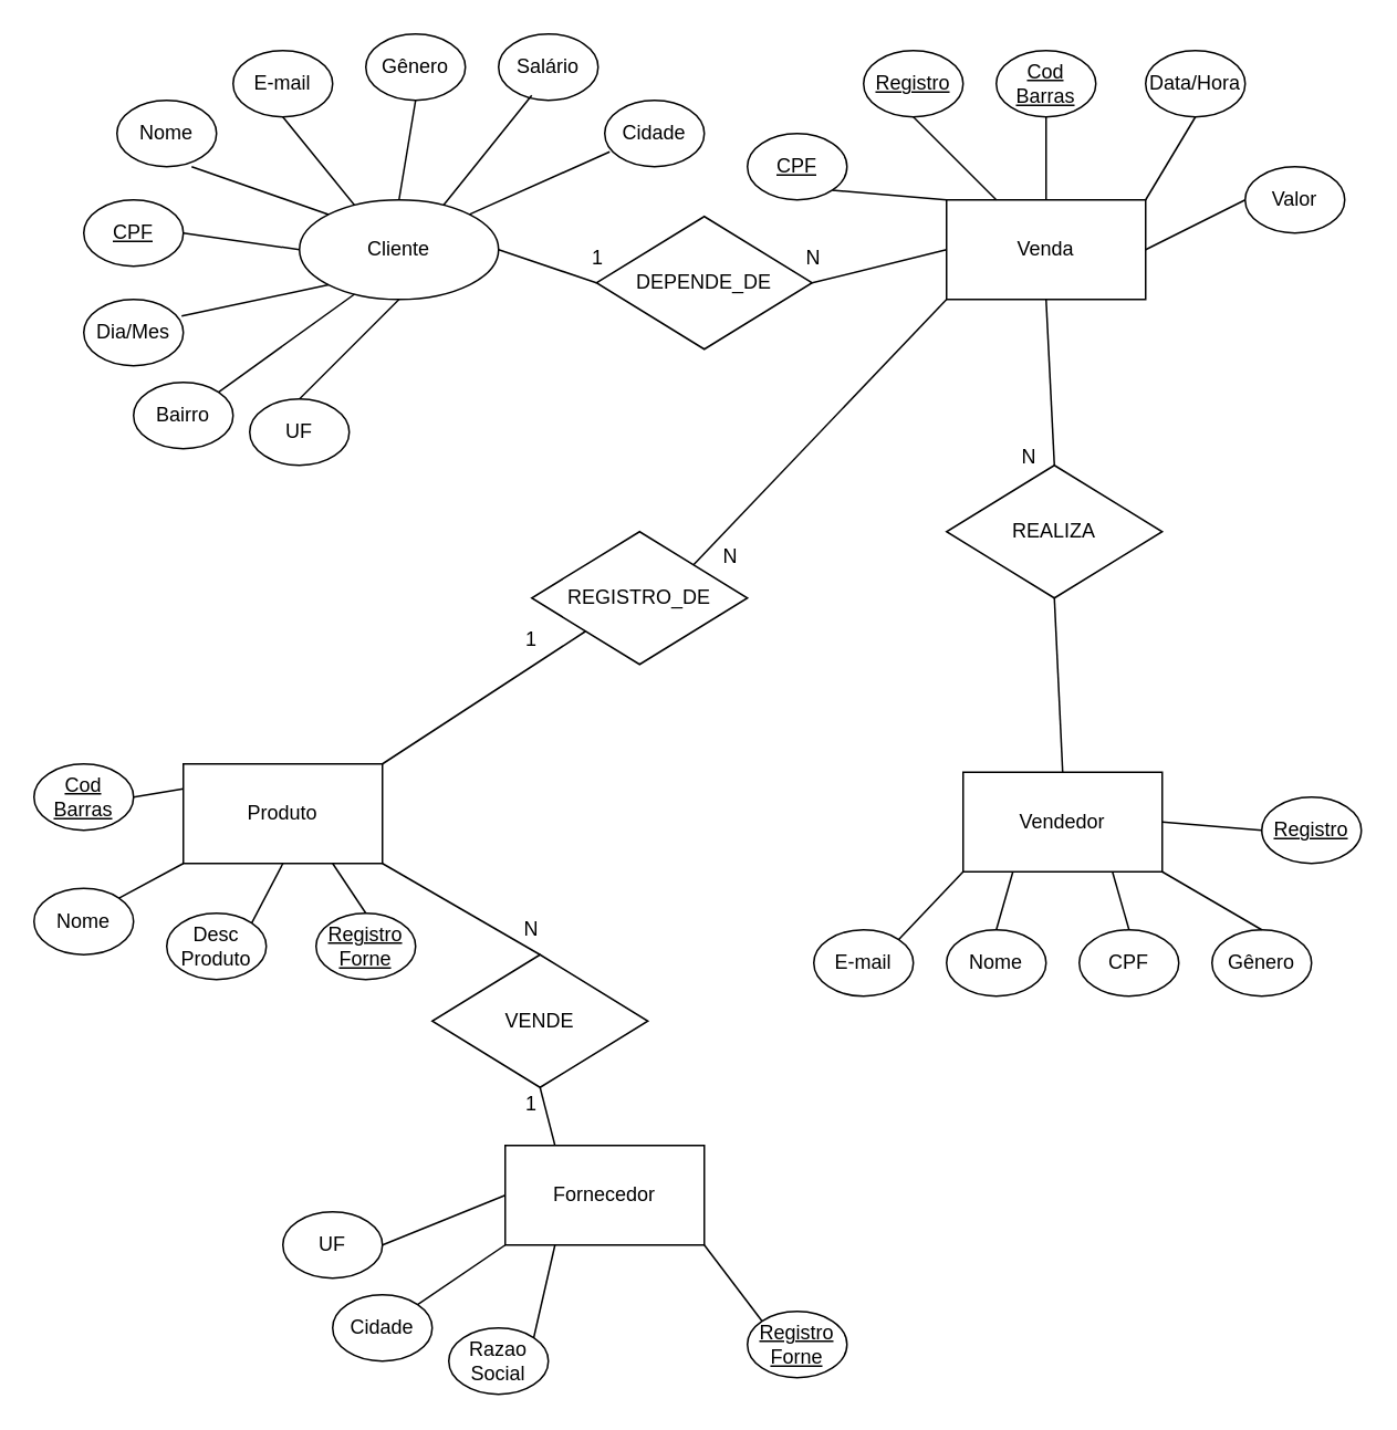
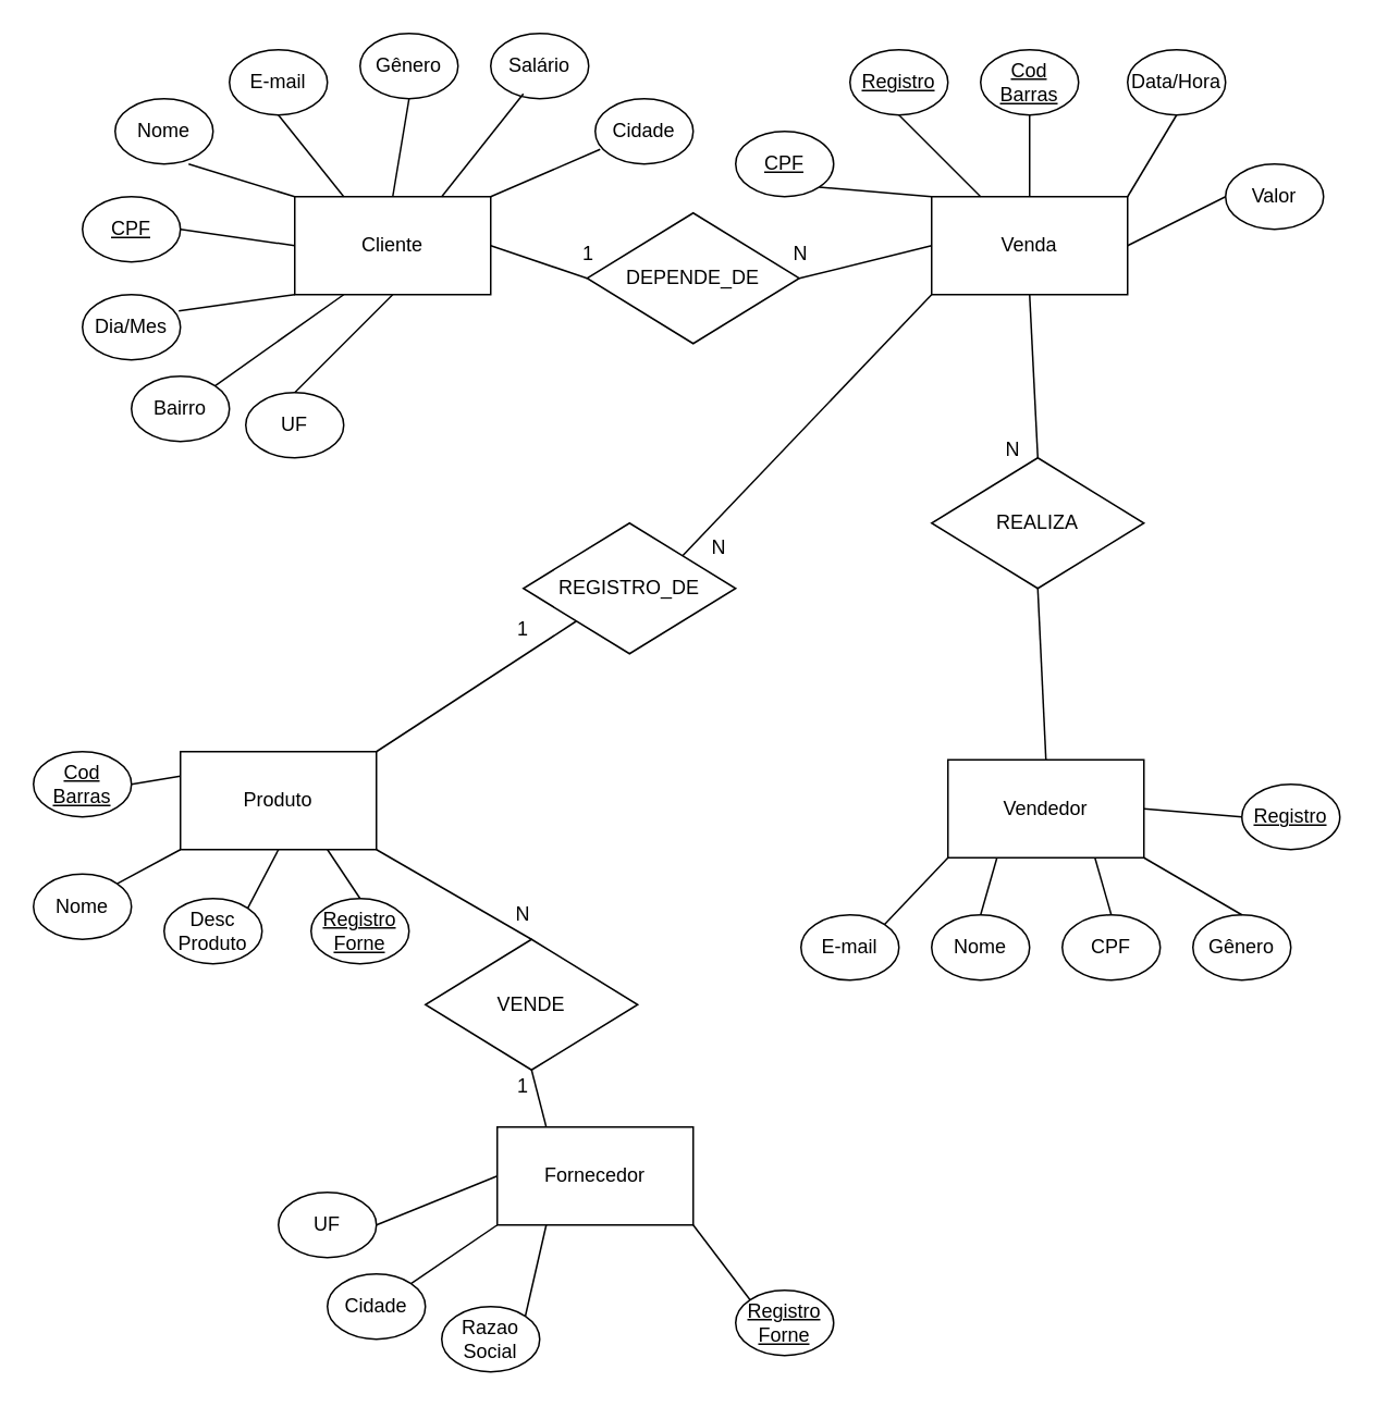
  <mxCell id="0" />
  <mxCell id="1" parent="0" />
- <mxCell id="2" value="Cliente" style="ellipse;whiteSpace=wrap;html=1;" parent="1" vertex="1"><mxGeometry x="180" y="120" width="120" height="60" as="geometry" /></mxCell>
+ <mxCell id="2" value="Cliente" style="rounded=0;whiteSpace=wrap;html=1;" parent="1" vertex="1"><mxGeometry x="180" y="120" width="120" height="60" as="geometry" /></mxCell>
  <mxCell id="3" value="CPF" style="ellipse;whiteSpace=wrap;html=1;fontStyle=4" parent="1" vertex="1"><mxGeometry x="50" y="120" width="60" height="40" as="geometry" /></mxCell>
  <mxCell id="4" value="Nome" style="ellipse;whiteSpace=wrap;html=1;" parent="1" vertex="1"><mxGeometry x="70" y="60" width="60" height="40" as="geometry" /></mxCell>
  <mxCell id="5" value="E-mail" style="ellipse;whiteSpace=wrap;html=1;" parent="1" vertex="1"><mxGeometry x="140" y="30" width="60" height="40" as="geometry" /></mxCell>
  <mxCell id="6" value="Gênero" style="ellipse;whiteSpace=wrap;html=1;" parent="1" vertex="1"><mxGeometry x="220" y="20" width="60" height="40" as="geometry" /></mxCell>
  <mxCell id="7" value="Salário" style="ellipse;whiteSpace=wrap;html=1;" parent="1" vertex="1"><mxGeometry x="300" y="20" width="60" height="40" as="geometry" /></mxCell>
  <mxCell id="8" value="Dia/Mes" style="ellipse;whiteSpace=wrap;html=1;direction=west;" parent="1" vertex="1"><mxGeometry x="50" y="180" width="60" height="40" as="geometry" /></mxCell>
  <mxCell id="9" value="" style="endArrow=none;html=1;rounded=0;entryX=1;entryY=0.5;entryDx=0;entryDy=0;exitX=0;exitY=0.5;exitDx=0;exitDy=0;" parent="1" source="2" target="3" edge="1"><mxGeometry width="50" height="50" relative="1" as="geometry"><mxPoint x="330" y="230" as="sourcePoint" /><mxPoint x="160" y="150" as="targetPoint" /></mxGeometry></mxCell>
  <mxCell id="10" value="Bairro" style="ellipse;whiteSpace=wrap;html=1;" parent="1" vertex="1"><mxGeometry x="80" y="230" width="60" height="40" as="geometry" /></mxCell>
  <mxCell id="11" value="Cidade" style="ellipse;whiteSpace=wrap;html=1;" parent="1" vertex="1"><mxGeometry x="364" y="60" width="60" height="40" as="geometry" /></mxCell>
  <mxCell id="12" value="UF" style="ellipse;whiteSpace=wrap;html=1;" parent="1" vertex="1"><mxGeometry x="150" y="240" width="60" height="40" as="geometry" /></mxCell>
  <mxCell id="13" value="" style="endArrow=none;html=1;rounded=0;entryX=0.75;entryY=1;entryDx=0;entryDy=0;exitX=0;exitY=0;exitDx=0;exitDy=0;entryPerimeter=0;" parent="1" source="2" target="4" edge="1"><mxGeometry width="50" height="50" relative="1" as="geometry"><mxPoint x="190" y="130" as="sourcePoint" /><mxPoint x="145" y="107" as="targetPoint" /></mxGeometry></mxCell>
  <mxCell id="14" value="" style="endArrow=none;html=1;rounded=0;entryX=0.5;entryY=1;entryDx=0;entryDy=0;exitX=0.25;exitY=0;exitDx=0;exitDy=0;" parent="1" source="2" target="5" edge="1"><mxGeometry width="50" height="50" relative="1" as="geometry"><mxPoint x="200" y="140" as="sourcePoint" /><mxPoint x="155" y="117" as="targetPoint" /></mxGeometry></mxCell>
  <mxCell id="15" value="" style="endArrow=none;html=1;rounded=0;entryX=0.5;entryY=1;entryDx=0;entryDy=0;exitX=0.5;exitY=0;exitDx=0;exitDy=0;" parent="1" source="2" target="6" edge="1"><mxGeometry width="50" height="50" relative="1" as="geometry"><mxPoint x="210" y="150" as="sourcePoint" /><mxPoint x="165" y="127" as="targetPoint" /></mxGeometry></mxCell>
  <mxCell id="16" value="" style="endArrow=none;html=1;rounded=0;entryX=0.333;entryY=0.925;entryDx=0;entryDy=0;exitX=0.75;exitY=0;exitDx=0;exitDy=0;entryPerimeter=0;" parent="1" source="2" target="7" edge="1"><mxGeometry width="50" height="50" relative="1" as="geometry"><mxPoint x="220" y="160" as="sourcePoint" /><mxPoint x="175" y="137" as="targetPoint" /></mxGeometry></mxCell>
  <mxCell id="17" value="" style="endArrow=none;html=1;rounded=0;entryX=0.05;entryY=0.775;entryDx=0;entryDy=0;exitX=1;exitY=0;exitDx=0;exitDy=0;entryPerimeter=0;" parent="1" source="2" target="11" edge="1"><mxGeometry width="50" height="50" relative="1" as="geometry"><mxPoint x="230" y="170" as="sourcePoint" /><mxPoint x="370" y="80" as="targetPoint" /></mxGeometry></mxCell>
  <mxCell id="18" value="" style="endArrow=none;html=1;rounded=0;entryX=0.5;entryY=1;entryDx=0;entryDy=0;exitX=0.5;exitY=0;exitDx=0;exitDy=0;" parent="1" source="12" target="2" edge="1"><mxGeometry width="50" height="50" relative="1" as="geometry"><mxPoint x="376" y="218" as="sourcePoint" /><mxPoint x="195" y="157" as="targetPoint" /></mxGeometry></mxCell>
  <mxCell id="19" value="" style="endArrow=none;html=1;rounded=0;entryX=0.25;entryY=1;entryDx=0;entryDy=0;exitX=1;exitY=0;exitDx=0;exitDy=0;" parent="1" source="10" target="2" edge="1"><mxGeometry width="50" height="50" relative="1" as="geometry"><mxPoint x="250" y="190" as="sourcePoint" /><mxPoint x="205" y="167" as="targetPoint" /></mxGeometry></mxCell>
  <mxCell id="20" value="" style="endArrow=none;html=1;rounded=0;entryX=0.017;entryY=0.75;entryDx=0;entryDy=0;exitX=0;exitY=1;exitDx=0;exitDy=0;entryPerimeter=0;" parent="1" source="2" target="8" edge="1"><mxGeometry width="50" height="50" relative="1" as="geometry"><mxPoint x="260" y="200" as="sourcePoint" /><mxPoint x="215" y="177" as="targetPoint" /></mxGeometry></mxCell>
  <mxCell id="21" value="Venda" style="rounded=0;whiteSpace=wrap;html=1;" parent="1" vertex="1"><mxGeometry x="570" y="120" width="120" height="60" as="geometry" /></mxCell>
  <mxCell id="22" value="Data/Hora" style="ellipse;whiteSpace=wrap;html=1;" parent="1" vertex="1"><mxGeometry x="690" y="30" width="60" height="40" as="geometry" /></mxCell>
  <mxCell id="23" value="Valor" style="ellipse;whiteSpace=wrap;html=1;" parent="1" vertex="1"><mxGeometry x="750" y="100" width="60" height="40" as="geometry" /></mxCell>
  <mxCell id="24" value="Produto" style="rounded=0;whiteSpace=wrap;html=1;" parent="1" vertex="1"><mxGeometry x="110" y="460" width="120" height="60" as="geometry" /></mxCell>
  <mxCell id="25" value="Cod Barras" style="ellipse;whiteSpace=wrap;html=1;fontStyle=4" parent="1" vertex="1"><mxGeometry x="20" y="460" width="60" height="40" as="geometry" /></mxCell>
  <mxCell id="26" value="Nome" style="ellipse;whiteSpace=wrap;html=1;" parent="1" vertex="1"><mxGeometry x="20" y="535" width="60" height="40" as="geometry" /></mxCell>
  <mxCell id="27" value="Desc Produto" style="ellipse;whiteSpace=wrap;html=1;" parent="1" vertex="1"><mxGeometry x="100" y="550" width="60" height="40" as="geometry" /></mxCell>
  <mxCell id="28" value="Cod Barras" style="ellipse;whiteSpace=wrap;html=1;fontStyle=4" parent="1" vertex="1"><mxGeometry x="600" y="30" width="60" height="40" as="geometry" /></mxCell>
  <mxCell id="29" value="Vendedor" style="rounded=0;whiteSpace=wrap;html=1;" parent="1" vertex="1"><mxGeometry x="580" y="465" width="120" height="60" as="geometry" /></mxCell>
  <mxCell id="30" value="Nome" style="ellipse;whiteSpace=wrap;html=1;" parent="1" vertex="1"><mxGeometry x="570" y="560" width="60" height="40" as="geometry" /></mxCell>
  <mxCell id="31" value="CPF" style="ellipse;whiteSpace=wrap;html=1;" parent="1" vertex="1"><mxGeometry x="650" y="560" width="60" height="40" as="geometry" /></mxCell>
  <mxCell id="32" value="E-mail" style="ellipse;whiteSpace=wrap;html=1;" parent="1" vertex="1"><mxGeometry x="490" y="560" width="60" height="40" as="geometry" /></mxCell>
  <mxCell id="33" value="Gênero" style="ellipse;whiteSpace=wrap;html=1;" parent="1" vertex="1"><mxGeometry x="730" y="560" width="60" height="40" as="geometry" /></mxCell>
  <mxCell id="34" value="" style="endArrow=none;html=1;rounded=0;entryX=0.5;entryY=1;entryDx=0;entryDy=0;exitX=0.5;exitY=0;exitDx=0;exitDy=0;" parent="1" source="21" target="28" edge="1"><mxGeometry width="50" height="50" relative="1" as="geometry"><mxPoint x="580" y="109" as="sourcePoint" /><mxPoint x="647" y="80" as="targetPoint" /></mxGeometry></mxCell>
  <mxCell id="35" value="" style="endArrow=none;html=1;rounded=0;entryX=0.5;entryY=1;entryDx=0;entryDy=0;exitX=1;exitY=0;exitDx=0;exitDy=0;" parent="1" source="21" target="22" edge="1"><mxGeometry width="50" height="50" relative="1" as="geometry"><mxPoint x="640" y="130" as="sourcePoint" /><mxPoint x="640" y="80" as="targetPoint" /></mxGeometry></mxCell>
  <mxCell id="36" value="" style="endArrow=none;html=1;rounded=0;entryX=0;entryY=0.5;entryDx=0;entryDy=0;exitX=1;exitY=0.5;exitDx=0;exitDy=0;" parent="1" source="21" target="23" edge="1"><mxGeometry width="50" height="50" relative="1" as="geometry"><mxPoint x="700" y="130" as="sourcePoint" /><mxPoint x="730" y="80" as="targetPoint" /></mxGeometry></mxCell>
  <mxCell id="37" value="" style="endArrow=none;html=1;rounded=0;entryX=0.5;entryY=1;entryDx=0;entryDy=0;exitX=1;exitY=0;exitDx=0;exitDy=0;" parent="1" source="27" target="24" edge="1"><mxGeometry width="50" height="50" relative="1" as="geometry"><mxPoint x="190" y="585" as="sourcePoint" /><mxPoint x="220" y="535" as="targetPoint" /></mxGeometry></mxCell>
  <mxCell id="38" value="" style="endArrow=none;html=1;rounded=0;entryX=0;entryY=1;entryDx=0;entryDy=0;exitX=1;exitY=0;exitDx=0;exitDy=0;" parent="1" source="26" target="24" edge="1"><mxGeometry width="50" height="50" relative="1" as="geometry"><mxPoint x="161" y="566" as="sourcePoint" /><mxPoint x="180" y="530" as="targetPoint" /></mxGeometry></mxCell>
  <mxCell id="39" value="Registro" style="ellipse;whiteSpace=wrap;html=1;fontStyle=4" parent="1" vertex="1"><mxGeometry x="760" y="480" width="60" height="40" as="geometry" /></mxCell>
  <mxCell id="40" value="" style="endArrow=none;html=1;rounded=0;entryX=0;entryY=0.25;entryDx=0;entryDy=0;exitX=1;exitY=0.5;exitDx=0;exitDy=0;" parent="1" source="25" target="24" edge="1"><mxGeometry width="50" height="50" relative="1" as="geometry"><mxPoint x="81" y="551" as="sourcePoint" /><mxPoint x="120" y="530" as="targetPoint" /></mxGeometry></mxCell>
  <mxCell id="41" value="" style="endArrow=none;html=1;rounded=0;entryX=0;entryY=1;entryDx=0;entryDy=0;exitX=1;exitY=0;exitDx=0;exitDy=0;" parent="1" source="32" target="29" edge="1"><mxGeometry width="50" height="50" relative="1" as="geometry"><mxPoint x="161" y="566" as="sourcePoint" /><mxPoint x="180" y="530" as="targetPoint" /></mxGeometry></mxCell>
  <mxCell id="42" value="Registro" style="ellipse;whiteSpace=wrap;html=1;fontStyle=4" parent="1" vertex="1"><mxGeometry x="520" y="30" width="60" height="40" as="geometry" /></mxCell>
  <mxCell id="43" value="" style="endArrow=none;html=1;rounded=0;entryX=0.5;entryY=1;entryDx=0;entryDy=0;exitX=0.25;exitY=0;exitDx=0;exitDy=0;" parent="1" source="21" target="42" edge="1"><mxGeometry width="50" height="50" relative="1" as="geometry"><mxPoint x="640" y="130" as="sourcePoint" /><mxPoint x="640" y="80" as="targetPoint" /></mxGeometry></mxCell>
  <mxCell id="44" value="" style="endArrow=none;html=1;rounded=0;entryX=0.25;entryY=1;entryDx=0;entryDy=0;exitX=0.5;exitY=0;exitDx=0;exitDy=0;" parent="1" source="30" target="29" edge="1"><mxGeometry width="50" height="50" relative="1" as="geometry"><mxPoint x="551" y="576" as="sourcePoint" /><mxPoint x="580" y="530" as="targetPoint" /></mxGeometry></mxCell>
  <mxCell id="45" value="" style="endArrow=none;html=1;rounded=0;entryX=0.75;entryY=1;entryDx=0;entryDy=0;exitX=0.5;exitY=0;exitDx=0;exitDy=0;" parent="1" source="31" target="29" edge="1"><mxGeometry width="50" height="50" relative="1" as="geometry"><mxPoint x="561" y="586" as="sourcePoint" /><mxPoint x="590" y="540" as="targetPoint" /></mxGeometry></mxCell>
  <mxCell id="46" value="" style="endArrow=none;html=1;rounded=0;entryX=1;entryY=1;entryDx=0;entryDy=0;exitX=0.5;exitY=0;exitDx=0;exitDy=0;" parent="1" source="33" target="29" edge="1"><mxGeometry width="50" height="50" relative="1" as="geometry"><mxPoint x="690" y="570" as="sourcePoint" /><mxPoint x="670" y="530" as="targetPoint" /></mxGeometry></mxCell>
  <mxCell id="47" value="" style="endArrow=none;html=1;rounded=0;entryX=1;entryY=0.5;entryDx=0;entryDy=0;exitX=0;exitY=0.5;exitDx=0;exitDy=0;" parent="1" source="39" target="29" edge="1"><mxGeometry width="50" height="50" relative="1" as="geometry"><mxPoint x="770" y="570" as="sourcePoint" /><mxPoint x="700" y="530" as="targetPoint" /></mxGeometry></mxCell>
  <mxCell id="48" value="Fornecedor" style="rounded=0;whiteSpace=wrap;html=1;" parent="1" vertex="1"><mxGeometry x="304" y="690" width="120" height="60" as="geometry" /></mxCell>
  <mxCell id="49" value="Registro Forne" style="ellipse;whiteSpace=wrap;html=1;fontStyle=4" parent="1" vertex="1"><mxGeometry x="450" y="790" width="60" height="40" as="geometry" /></mxCell>
  <mxCell id="50" value="" style="endArrow=none;html=1;rounded=0;entryX=1;entryY=1;entryDx=0;entryDy=0;exitX=0;exitY=0;exitDx=0;exitDy=0;" parent="1" source="49" target="48" edge="1"><mxGeometry width="50" height="50" relative="1" as="geometry"><mxPoint x="494" y="810" as="sourcePoint" /><mxPoint x="424" y="735" as="targetPoint" /></mxGeometry></mxCell>
  <mxCell id="51" value="Razao Social" style="ellipse;whiteSpace=wrap;html=1;" parent="1" vertex="1"><mxGeometry x="270" y="800" width="60" height="40" as="geometry" /></mxCell>
  <mxCell id="52" value="Cidade" style="ellipse;whiteSpace=wrap;html=1;" parent="1" vertex="1"><mxGeometry x="200" y="780" width="60" height="40" as="geometry" /></mxCell>
  <mxCell id="53" value="" style="endArrow=none;html=1;rounded=0;entryX=1;entryY=0;entryDx=0;entryDy=0;exitX=0;exitY=1;exitDx=0;exitDy=0;" parent="1" source="48" target="52" edge="1"><mxGeometry width="50" height="50" relative="1" as="geometry"><mxPoint x="146" y="770" as="sourcePoint" /><mxPoint x="216" y="730" as="targetPoint" /></mxGeometry></mxCell>
  <mxCell id="54" value="UF" style="ellipse;whiteSpace=wrap;html=1;" parent="1" vertex="1"><mxGeometry x="170" y="730" width="60" height="40" as="geometry" /></mxCell>
  <mxCell id="55" value="" style="endArrow=none;html=1;rounded=0;entryX=0;entryY=0.5;entryDx=0;entryDy=0;exitX=1;exitY=0.5;exitDx=0;exitDy=0;" parent="1" source="54" target="48" edge="1"><mxGeometry width="50" height="50" relative="1" as="geometry"><mxPoint x="376" y="658" as="sourcePoint" /><mxPoint x="240" y="620" as="targetPoint" /></mxGeometry></mxCell>
  <mxCell id="56" value="" style="endArrow=none;html=1;rounded=0;entryX=1;entryY=0;entryDx=0;entryDy=0;exitX=0.25;exitY=1;exitDx=0;exitDy=0;" parent="1" source="48" target="51" edge="1"><mxGeometry width="50" height="50" relative="1" as="geometry"><mxPoint x="314" y="760" as="sourcePoint" /><mxPoint x="261" y="796" as="targetPoint" /></mxGeometry></mxCell>
  <mxCell id="57" value="Registro Forne" style="ellipse;whiteSpace=wrap;html=1;fontStyle=4" parent="1" vertex="1"><mxGeometry x="190" y="550" width="60" height="40" as="geometry" /></mxCell>
  <mxCell id="58" value="" style="endArrow=none;html=1;rounded=0;exitX=0.75;exitY=1;exitDx=0;exitDy=0;entryX=0.5;entryY=0;entryDx=0;entryDy=0;" parent="1" source="24" target="57" edge="1"><mxGeometry width="50" height="50" relative="1" as="geometry"><mxPoint x="290" y="555" as="sourcePoint" /><mxPoint x="364" y="525" as="targetPoint" /></mxGeometry></mxCell>
  <mxCell id="59" value="CPF" style="ellipse;whiteSpace=wrap;html=1;fontStyle=4" parent="1" vertex="1"><mxGeometry x="450" y="80" width="60" height="40" as="geometry" /></mxCell>
  <mxCell id="60" value="" style="endArrow=none;html=1;rounded=0;entryX=1;entryY=1;entryDx=0;entryDy=0;exitX=0;exitY=0;exitDx=0;exitDy=0;" parent="1" source="21" target="59" edge="1"><mxGeometry width="50" height="50" relative="1" as="geometry"><mxPoint x="570" y="140" as="sourcePoint" /><mxPoint x="500" y="130" as="targetPoint" /></mxGeometry></mxCell>
  <mxCell id="61" value="VENDE" style="rhombus;whiteSpace=wrap;html=1;" parent="1" vertex="1"><mxGeometry x="260" y="575" width="130" height="80" as="geometry" /></mxCell>
  <mxCell id="62" value="" style="endArrow=none;html=1;rounded=0;exitX=1;exitY=1;exitDx=0;exitDy=0;entryX=0.5;entryY=0;entryDx=0;entryDy=0;" parent="1" source="24" target="61" edge="1"><mxGeometry width="50" height="50" relative="1" as="geometry"><mxPoint x="210" y="530" as="sourcePoint" /><mxPoint x="230" y="560" as="targetPoint" /></mxGeometry></mxCell>
  <mxCell id="63" value="" style="endArrow=none;html=1;rounded=0;exitX=0.5;exitY=1;exitDx=0;exitDy=0;entryX=0.25;entryY=0;entryDx=0;entryDy=0;" parent="1" source="61" target="48" edge="1"><mxGeometry width="50" height="50" relative="1" as="geometry"><mxPoint x="240" y="530" as="sourcePoint" /><mxPoint x="335" y="585" as="targetPoint" /></mxGeometry></mxCell>
  <mxCell id="64" value="1" style="text;html=1;align=center;verticalAlign=middle;whiteSpace=wrap;rounded=0;" parent="1" vertex="1"><mxGeometry x="290" y="650" width="60" height="30" as="geometry" /></mxCell>
  <mxCell id="65" value="N" style="text;html=1;align=center;verticalAlign=middle;whiteSpace=wrap;rounded=0;" parent="1" vertex="1"><mxGeometry x="290" y="545" width="60" height="30" as="geometry" /></mxCell>
  <mxCell id="66" value="REALIZA" style="rhombus;whiteSpace=wrap;html=1;" parent="1" vertex="1"><mxGeometry x="570" y="280" width="130" height="80" as="geometry" /></mxCell>
  <mxCell id="67" value="" style="endArrow=none;html=1;rounded=0;entryX=0.5;entryY=1;entryDx=0;entryDy=0;exitX=0.5;exitY=0;exitDx=0;exitDy=0;" parent="1" source="29" target="66" edge="1"><mxGeometry width="50" height="50" relative="1" as="geometry"><mxPoint x="690" y="570" as="sourcePoint" /><mxPoint x="680" y="535" as="targetPoint" /></mxGeometry></mxCell>
  <mxCell id="68" value="" style="endArrow=none;html=1;rounded=0;entryX=0.5;entryY=1;entryDx=0;entryDy=0;exitX=0.5;exitY=0;exitDx=0;exitDy=0;" parent="1" source="66" target="21" edge="1"><mxGeometry width="50" height="50" relative="1" as="geometry"><mxPoint x="650" y="475" as="sourcePoint" /><mxPoint x="645" y="370" as="targetPoint" /></mxGeometry></mxCell>
  <mxCell id="69" value="1" style="text;html=1;align=center;verticalAlign=middle;whiteSpace=wrap;rounded=0;" parent="1" vertex="1"><mxGeometry x="290" y="370" width="60" height="30" as="geometry" /></mxCell>
  <mxCell id="70" value="N" style="text;html=1;align=center;verticalAlign=middle;whiteSpace=wrap;rounded=0;" parent="1" vertex="1"><mxGeometry x="590" y="260" width="60" height="30" as="geometry" /></mxCell>
  <mxCell id="71" value="REGISTRO_DE" style="rhombus;whiteSpace=wrap;html=1;" parent="1" vertex="1"><mxGeometry x="320" y="320" width="130" height="80" as="geometry" /></mxCell>
  <mxCell id="72" value="" style="endArrow=none;html=1;rounded=0;entryX=0;entryY=1;entryDx=0;entryDy=0;exitX=1;exitY=0;exitDx=0;exitDy=0;" parent="1" source="24" target="71" edge="1"><mxGeometry width="50" height="50" relative="1" as="geometry"><mxPoint x="650" y="475" as="sourcePoint" /><mxPoint x="645" y="370" as="targetPoint" /></mxGeometry></mxCell>
  <mxCell id="73" value="" style="endArrow=none;html=1;rounded=0;entryX=0;entryY=1;entryDx=0;entryDy=0;exitX=1;exitY=0;exitDx=0;exitDy=0;" parent="1" source="71" target="21" edge="1"><mxGeometry width="50" height="50" relative="1" as="geometry"><mxPoint x="240" y="470" as="sourcePoint" /><mxPoint x="363" y="390" as="targetPoint" /></mxGeometry></mxCell>
  <mxCell id="74" value="DEPENDE_DE" style="rhombus;whiteSpace=wrap;html=1;" parent="1" vertex="1"><mxGeometry x="359" y="130" width="130" height="80" as="geometry" /></mxCell>
  <mxCell id="75" value="" style="endArrow=none;html=1;rounded=0;entryX=0;entryY=0.5;entryDx=0;entryDy=0;exitX=1;exitY=0.5;exitDx=0;exitDy=0;" parent="1" source="2" target="74" edge="1"><mxGeometry width="50" height="50" relative="1" as="geometry"><mxPoint x="240" y="470" as="sourcePoint" /><mxPoint x="363" y="390" as="targetPoint" /></mxGeometry></mxCell>
  <mxCell id="76" value="" style="endArrow=none;html=1;rounded=0;entryX=0;entryY=0.5;entryDx=0;entryDy=0;exitX=1;exitY=0.5;exitDx=0;exitDy=0;" parent="1" source="74" target="21" edge="1"><mxGeometry width="50" height="50" relative="1" as="geometry"><mxPoint x="310" y="160" as="sourcePoint" /><mxPoint x="369" y="180" as="targetPoint" /></mxGeometry></mxCell>
  <mxCell id="77" value="1" style="text;html=1;align=center;verticalAlign=middle;whiteSpace=wrap;rounded=0;" parent="1" vertex="1"><mxGeometry x="330" y="140" width="60" height="30" as="geometry" /></mxCell>
  <mxCell id="78" value="N" style="text;html=1;align=center;verticalAlign=middle;whiteSpace=wrap;rounded=0;" parent="1" vertex="1"><mxGeometry x="410" y="320" width="60" height="30" as="geometry" /></mxCell>
  <mxCell id="79" value="N" style="text;html=1;align=center;verticalAlign=middle;whiteSpace=wrap;rounded=0;" parent="1" vertex="1"><mxGeometry x="460" y="140" width="60" height="30" as="geometry" /></mxCell>
